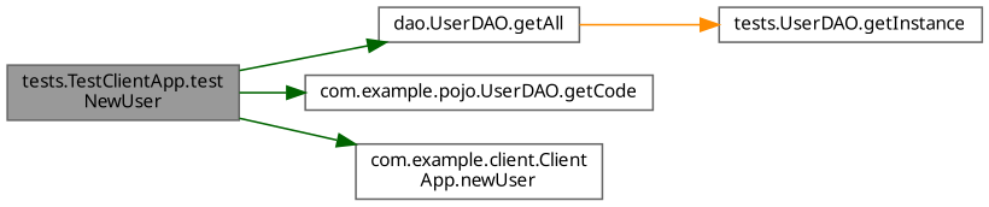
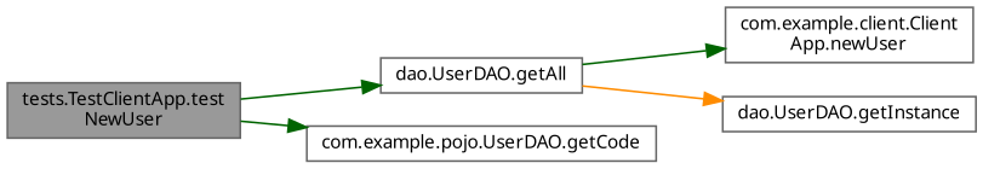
  digraph {
    fontname="Noto Sans"
    rankdir=LR
    node [color=grey40 fillcolor=white fontname="Noto Sans" fontsize=10 shape=box style=filled]
    edge [color=darkgreen fontname="Noto Sans" fontsize=10 labelfontname=Helvetica labelfontsize=10 style=solid]
    n1 [color=gray40 fillcolor=grey60 fontcolor=black height=0.2 label="tests.TestClientApp.test\lNewUser" width=0.4]
    n2 [height=0.2 label="dao.UserDAO.getAll" width=0.4]
    n3 [height=0.2 label="com.example.pojo.UserDAO.getCode" width=0.4]
    n4 [height=0.2 label="com.example.client.Client\lApp.newUser" width=0.4]
-   n5 [height=0.2 label="tests.UserDAO.getInstance" width=0.4]
+   n5 [height=0.2 label="dao.UserDAO.getInstance" width=0.4]
    n1 -> n2
    n1 -> n3
-   n1 -> n4
+   n2 -> n4
    n2 -> n5 [color=darkorange]
  }
